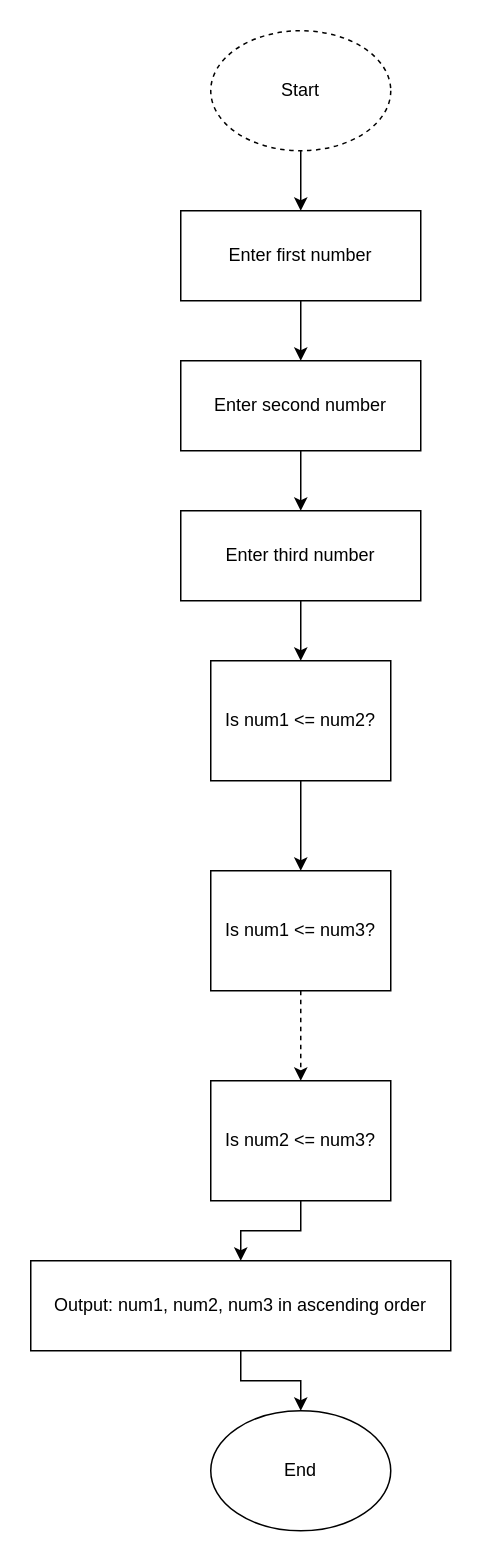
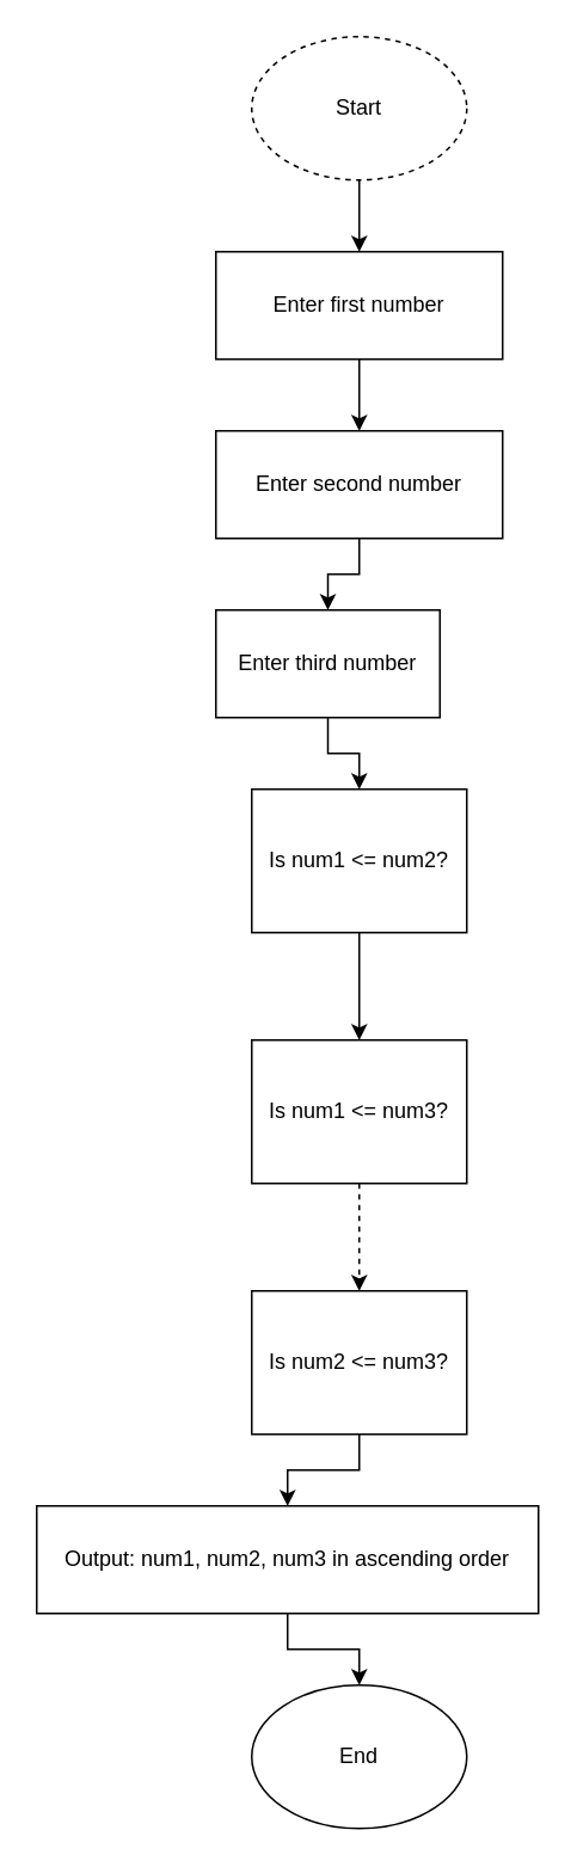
  <mxCell id="0" />
  <mxCell id="1" parent="0" />
  <mxCell id="2" value="Start" style="ellipse;whiteSpace=wrap;html=1;dashed=1;" vertex="1" parent="1"><mxGeometry x="140" y="20" width="120" height="80" as="geometry" /></mxCell>
  <mxCell id="3" value="Enter first number" style="rounded=0;whiteSpace=wrap;html=1;" vertex="1" parent="1"><mxGeometry x="120" y="140" width="160" height="60" as="geometry" /></mxCell>
  <mxCell id="4" value="Enter second number" style="rounded=0;whiteSpace=wrap;html=1;" vertex="1" parent="1"><mxGeometry x="120" y="240" width="160" height="60" as="geometry" /></mxCell>
- <mxCell id="5" value="Enter third number" style="rounded=0;whiteSpace=wrap;html=1;" vertex="1" parent="1"><mxGeometry x="120" y="340" width="160" height="60" as="geometry" /></mxCell>
+ <mxCell id="5" value="Enter third number" style="rounded=0;whiteSpace=wrap;html=1;" vertex="1" parent="1"><mxGeometry x="120" y="340" width="125" height="60" as="geometry" /></mxCell>
  <mxCell id="6" value="Is num1 &lt;= num2?" style="diamond;whiteSpace=wrap;html=1;" vertex="1" parent="1"><mxGeometry x="140" y="440" width="120" height="80" as="geometry" /></mxCell>
  <mxCell id="7" value="Is num1 &lt;= num3?" style="diamond;whiteSpace=wrap;html=1;" vertex="1" parent="1"><mxGeometry x="140" y="580" width="120" height="80" as="geometry" /></mxCell>
  <mxCell id="8" value="Is num2 &lt;= num3?" style="diamond;whiteSpace=wrap;html=1;" vertex="1" parent="1"><mxGeometry x="140" y="720" width="120" height="80" as="geometry" /></mxCell>
  <mxCell id="9" value="Output: num1, num2, num3 in ascending order" style="rounded=0;whiteSpace=wrap;html=1;" vertex="1" parent="1"><mxGeometry x="20" y="840" width="280" height="60" as="geometry" /></mxCell>
  <mxCell id="10" value="End" style="ellipse;whiteSpace=wrap;html=1;" vertex="1" parent="1"><mxGeometry x="140" y="940" width="120" height="80" as="geometry" /></mxCell>
  <mxCell id="11" style="edgeStyle=orthogonalEdgeStyle;rounded=0;orthogonalLoop=1;jettySize=auto;html=1;" edge="1" parent="1" source="2" target="3"><mxGeometry relative="1" as="geometry" /></mxCell>
  <mxCell id="12" style="edgeStyle=orthogonalEdgeStyle;rounded=0;orthogonalLoop=1;jettySize=auto;html=1;" edge="1" parent="1" source="3" target="4"><mxGeometry relative="1" as="geometry" /></mxCell>
  <mxCell id="13" style="edgeStyle=orthogonalEdgeStyle;rounded=0;orthogonalLoop=1;jettySize=auto;html=1;" edge="1" parent="1" source="4" target="5"><mxGeometry relative="1" as="geometry" /></mxCell>
  <mxCell id="14" style="edgeStyle=orthogonalEdgeStyle;rounded=0;orthogonalLoop=1;jettySize=auto;html=1;" edge="1" parent="1" source="5" target="6"><mxGeometry relative="1" as="geometry" /></mxCell>
  <mxCell id="15" style="edgeStyle=orthogonalEdgeStyle;rounded=0;orthogonalLoop=1;jettySize=auto;html=1;" edge="1" parent="1" source="6" target="7"><mxGeometry relative="1" as="geometry" /></mxCell>
  <mxCell id="16" style="edgeStyle=orthogonalEdgeStyle;rounded=0;orthogonalLoop=1;jettySize=auto;html=1;dashed=1;" edge="1" parent="1" source="7" target="8"><mxGeometry relative="1" as="geometry" /></mxCell>
  <mxCell id="17" style="edgeStyle=orthogonalEdgeStyle;rounded=0;orthogonalLoop=1;jettySize=auto;html=1;" edge="1" parent="1" source="8" target="9"><mxGeometry relative="1" as="geometry" /></mxCell>
  <mxCell id="18" style="edgeStyle=orthogonalEdgeStyle;rounded=0;orthogonalLoop=1;jettySize=auto;html=1;" edge="1" parent="1" source="9" target="10"><mxGeometry relative="1" as="geometry" /></mxCell>
